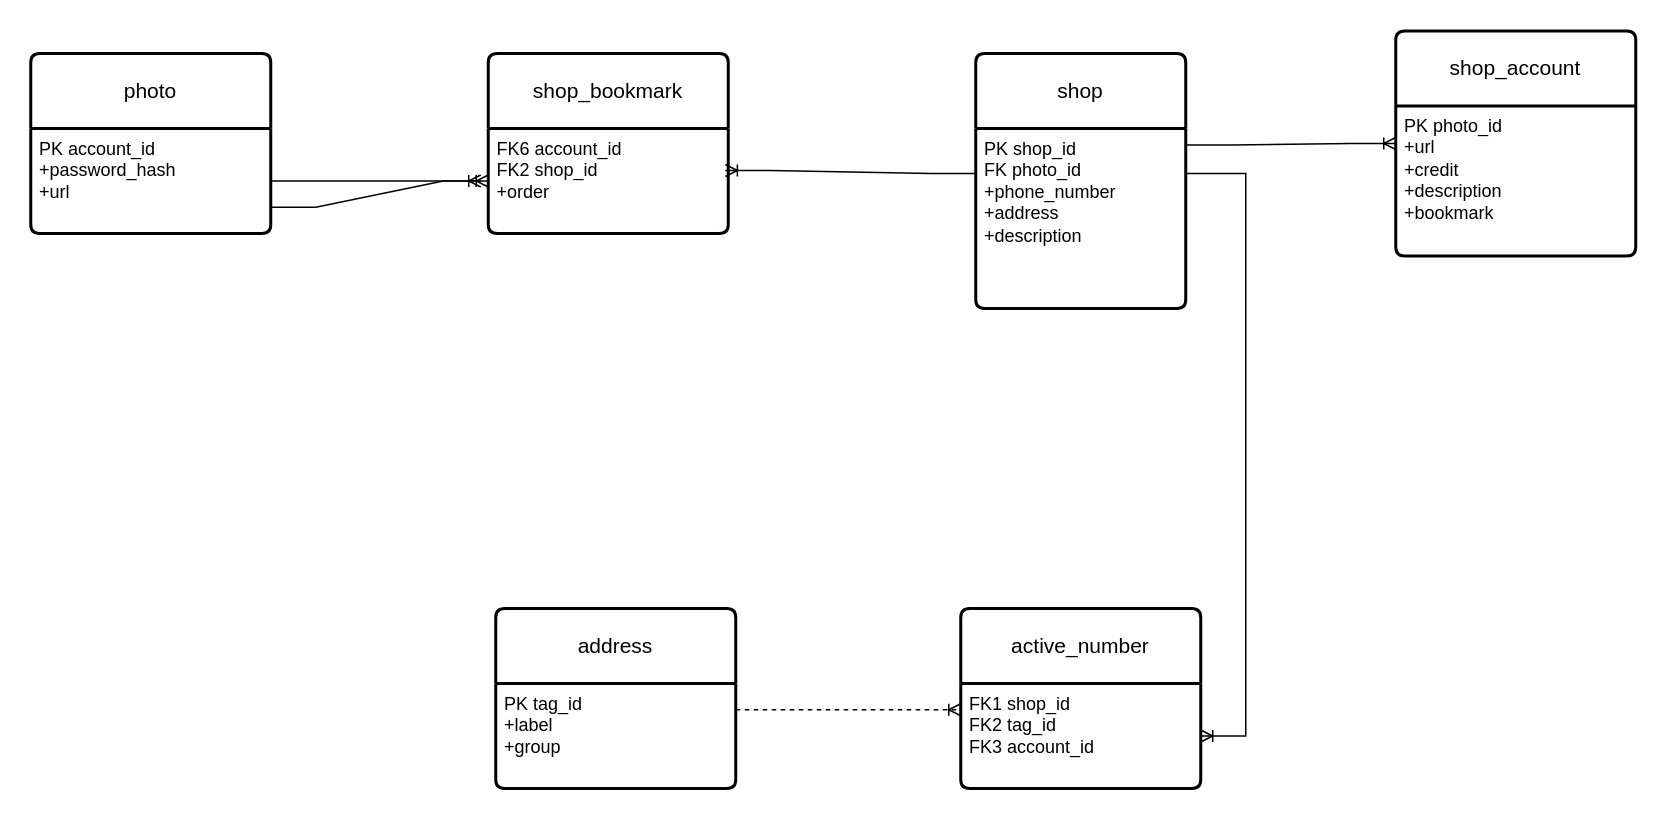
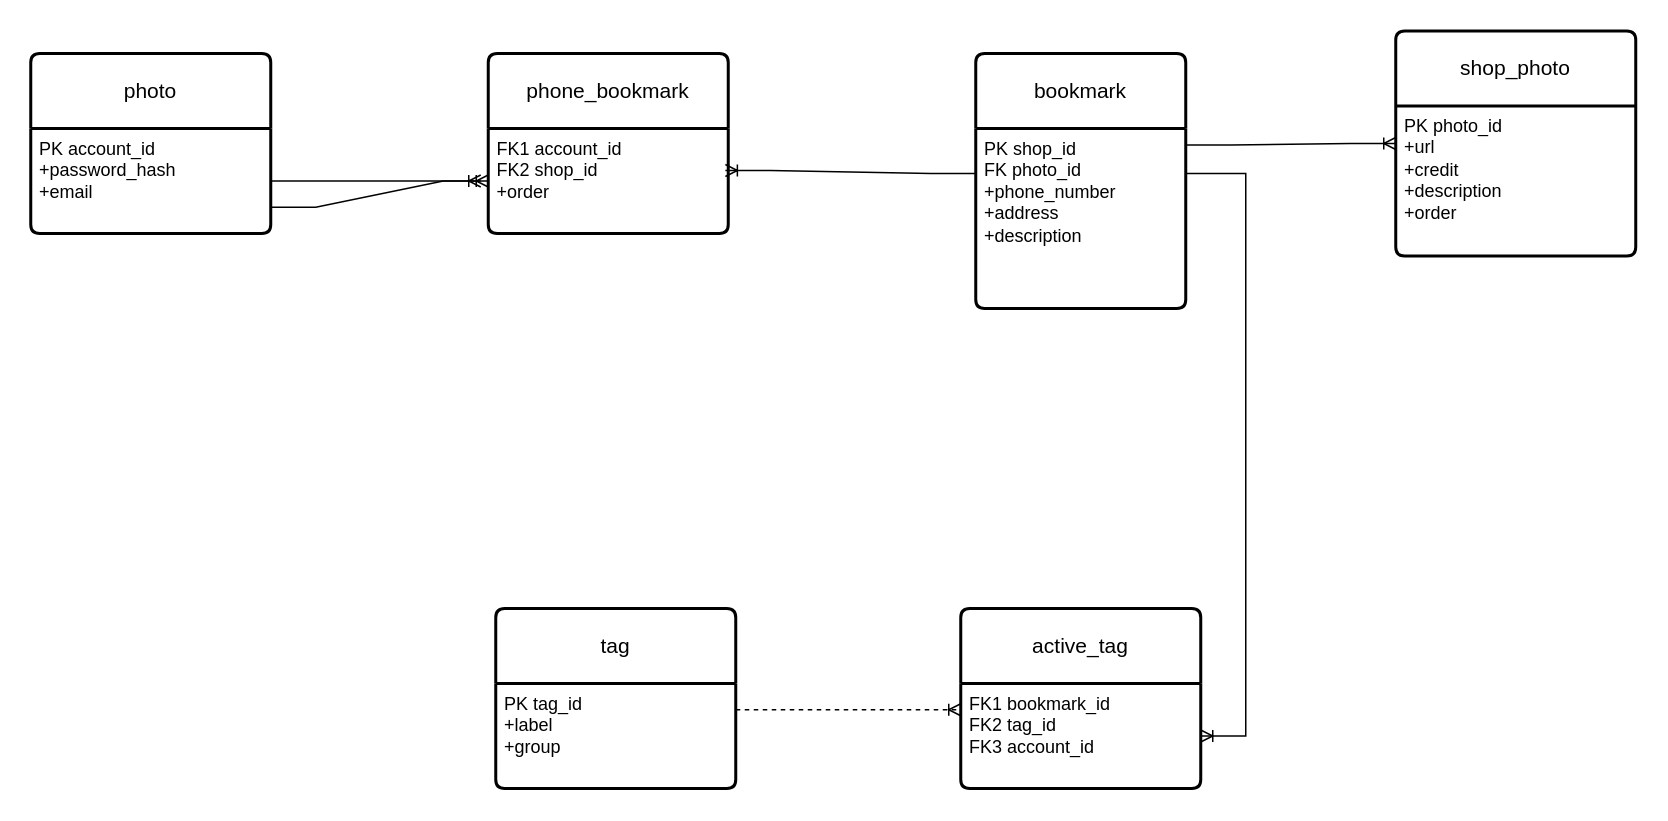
  <mxCell id="0" />
  <mxCell id="1" parent="0" />
  <mxCell id="2" value="photo" style="swimlane;childLayout=stackLayout;horizontal=1;startSize=50;horizontalStack=0;rounded=1;fontSize=14;fontStyle=0;strokeWidth=2;resizeParent=0;resizeLast=1;shadow=0;dashed=0;align=center;arcSize=4;whiteSpace=wrap;html=1;" parent="1" vertex="1"><mxGeometry x="20" y="35" width="160" height="120" as="geometry" /></mxCell>
- <mxCell id="3" value="PK account_id&lt;br&gt;+password_hash&lt;br&gt;+url" style="align=left;strokeColor=none;fillColor=none;spacingLeft=4;fontSize=12;verticalAlign=top;resizable=0;rotatable=0;part=1;html=1;" parent="2" vertex="1"><mxGeometry y="50" width="160" height="70" as="geometry" /></mxCell>
- <mxCell id="4" value="shop" style="swimlane;childLayout=stackLayout;horizontal=1;startSize=50;horizontalStack=0;rounded=1;fontSize=14;fontStyle=0;strokeWidth=2;resizeParent=0;resizeLast=1;shadow=0;dashed=0;align=center;arcSize=4;whiteSpace=wrap;html=1;direction=east;" parent="1" vertex="1"><mxGeometry x="650" y="35" width="140" height="170" as="geometry" /></mxCell>
+ <mxCell id="3" value="PK account_id&lt;br&gt;+password_hash&lt;br&gt;+email" style="align=left;strokeColor=none;fillColor=none;spacingLeft=4;fontSize=12;verticalAlign=top;resizable=0;rotatable=0;part=1;html=1;" parent="2" vertex="1"><mxGeometry y="50" width="160" height="70" as="geometry" /></mxCell>
+ <mxCell id="4" value="bookmark" style="swimlane;childLayout=stackLayout;horizontal=1;startSize=50;horizontalStack=0;rounded=1;fontSize=14;fontStyle=0;strokeWidth=2;resizeParent=0;resizeLast=1;shadow=0;dashed=0;align=center;arcSize=4;whiteSpace=wrap;html=1;direction=east;" parent="1" vertex="1"><mxGeometry x="650" y="35" width="140" height="170" as="geometry" /></mxCell>
  <mxCell id="5" value="PK shop_id&lt;br&gt;FK photo_id&lt;br&gt;+phone_number&lt;br&gt;+address&lt;br&gt;+description" style="align=left;strokeColor=none;fillColor=none;spacingLeft=4;fontSize=12;verticalAlign=top;resizable=0;rotatable=0;part=1;html=1;" parent="4" vertex="1"><mxGeometry y="50" width="140" height="120" as="geometry" /></mxCell>
- <mxCell id="6" value="shop_bookmark" style="swimlane;childLayout=stackLayout;horizontal=1;startSize=50;horizontalStack=0;rounded=1;fontSize=14;fontStyle=0;strokeWidth=2;resizeParent=0;resizeLast=1;shadow=0;dashed=0;align=center;arcSize=4;whiteSpace=wrap;html=1;" parent="1" vertex="1"><mxGeometry x="325" y="35" width="160" height="120" as="geometry" /></mxCell>
- <mxCell id="7" value="FK6 account_id&lt;br&gt;FK2 shop_id&lt;br&gt;+order" style="align=left;strokeColor=none;fillColor=none;spacingLeft=4;fontSize=12;verticalAlign=top;resizable=0;rotatable=0;part=1;html=1;" parent="6" vertex="1"><mxGeometry y="50" width="160" height="70" as="geometry" /></mxCell>
+ <mxCell id="6" value="phone_bookmark" style="swimlane;childLayout=stackLayout;horizontal=1;startSize=50;horizontalStack=0;rounded=1;fontSize=14;fontStyle=0;strokeWidth=2;resizeParent=0;resizeLast=1;shadow=0;dashed=0;align=center;arcSize=4;whiteSpace=wrap;html=1;" parent="1" vertex="1"><mxGeometry x="325" y="35" width="160" height="120" as="geometry" /></mxCell>
+ <mxCell id="7" value="FK1 account_id&lt;br&gt;FK2 shop_id&lt;br&gt;+order" style="align=left;strokeColor=none;fillColor=none;spacingLeft=4;fontSize=12;verticalAlign=top;resizable=0;rotatable=0;part=1;html=1;" parent="6" vertex="1"><mxGeometry y="50" width="160" height="70" as="geometry" /></mxCell>
  <mxCell id="8" value="" style="edgeStyle=entityRelationEdgeStyle;fontSize=12;html=1;endArrow=ERoneToMany;rounded=0;" parent="1" edge="1"><mxGeometry width="100" height="100" relative="1" as="geometry"><mxPoint x="180" y="120" as="sourcePoint" /><mxPoint x="320" y="120" as="targetPoint" /></mxGeometry></mxCell>
  <mxCell id="9" value="" style="edgeStyle=entityRelationEdgeStyle;fontSize=12;html=1;endArrow=ERoneToMany;rounded=0;exitX=0;exitY=0.25;exitDx=0;exitDy=0;entryX=0.988;entryY=0.4;entryDx=0;entryDy=0;entryPerimeter=0;" parent="1" source="5" target="7" edge="1"><mxGeometry width="100" height="100" relative="1" as="geometry"><mxPoint x="630" y="215" as="sourcePoint" /><mxPoint x="520" y="155" as="targetPoint" /></mxGeometry></mxCell>
- <mxCell id="10" value="address" style="swimlane;childLayout=stackLayout;horizontal=1;startSize=50;horizontalStack=0;rounded=1;fontSize=14;fontStyle=0;strokeWidth=2;resizeParent=0;resizeLast=1;shadow=0;dashed=0;align=center;arcSize=4;whiteSpace=wrap;html=1;" parent="1" vertex="1"><mxGeometry x="330" y="405" width="160" height="120" as="geometry" /></mxCell>
+ <mxCell id="10" value="tag" style="swimlane;childLayout=stackLayout;horizontal=1;startSize=50;horizontalStack=0;rounded=1;fontSize=14;fontStyle=0;strokeWidth=2;resizeParent=0;resizeLast=1;shadow=0;dashed=0;align=center;arcSize=4;whiteSpace=wrap;html=1;" parent="1" vertex="1"><mxGeometry x="330" y="405" width="160" height="120" as="geometry" /></mxCell>
  <mxCell id="11" value="PK tag_id&lt;br&gt;+label&lt;br&gt;+group" style="align=left;strokeColor=none;fillColor=none;spacingLeft=4;fontSize=12;verticalAlign=top;resizable=0;rotatable=0;part=1;html=1;" parent="10" vertex="1"><mxGeometry y="50" width="160" height="70" as="geometry" /></mxCell>
- <mxCell id="12" value="active_number" style="swimlane;childLayout=stackLayout;horizontal=1;startSize=50;horizontalStack=0;rounded=1;fontSize=14;fontStyle=0;strokeWidth=2;resizeParent=0;resizeLast=1;shadow=0;dashed=0;align=center;arcSize=4;whiteSpace=wrap;html=1;" parent="1" vertex="1"><mxGeometry x="640" y="405" width="160" height="120" as="geometry" /></mxCell>
- <mxCell id="13" value="FK1 shop_id&lt;br&gt;FK2 tag_id&lt;br&gt;FK3 account_id" style="align=left;strokeColor=none;fillColor=none;spacingLeft=4;fontSize=12;verticalAlign=top;resizable=0;rotatable=0;part=1;html=1;" parent="12" vertex="1"><mxGeometry y="50" width="160" height="70" as="geometry" /></mxCell>
+ <mxCell id="12" value="active_tag" style="swimlane;childLayout=stackLayout;horizontal=1;startSize=50;horizontalStack=0;rounded=1;fontSize=14;fontStyle=0;strokeWidth=2;resizeParent=0;resizeLast=1;shadow=0;dashed=0;align=center;arcSize=4;whiteSpace=wrap;html=1;" parent="1" vertex="1"><mxGeometry x="640" y="405" width="160" height="120" as="geometry" /></mxCell>
+ <mxCell id="13" value="FK1 bookmark_id&lt;br&gt;FK2 tag_id&lt;br&gt;FK3 account_id" style="align=left;strokeColor=none;fillColor=none;spacingLeft=4;fontSize=12;verticalAlign=top;resizable=0;rotatable=0;part=1;html=1;" parent="12" vertex="1"><mxGeometry y="50" width="160" height="70" as="geometry" /></mxCell>
  <mxCell id="14" value="" style="edgeStyle=entityRelationEdgeStyle;fontSize=12;html=1;endArrow=ERoneToMany;rounded=0;exitX=1;exitY=0.25;exitDx=0;exitDy=0;" parent="1" source="5" target="13" edge="1"><mxGeometry width="100" height="100" relative="1" as="geometry"><mxPoint x="700" y="275" as="sourcePoint" /><mxPoint x="810" y="215" as="targetPoint" /></mxGeometry></mxCell>
  <mxCell id="15" value="" style="edgeStyle=entityRelationEdgeStyle;fontSize=12;html=1;endArrow=ERoneToMany;rounded=0;entryX=0;entryY=0.25;entryDx=0;entryDy=0;exitX=1;exitY=0.25;exitDx=0;exitDy=0;dashed=1;" parent="1" source="11" target="13" edge="1"><mxGeometry width="100" height="100" relative="1" as="geometry"><mxPoint x="190" y="195" as="sourcePoint" /><mxPoint x="290" y="95" as="targetPoint" /></mxGeometry></mxCell>
- <mxCell id="16" value="shop_account" style="swimlane;childLayout=stackLayout;horizontal=1;startSize=50;horizontalStack=0;rounded=1;fontSize=14;fontStyle=0;strokeWidth=2;resizeParent=0;resizeLast=1;shadow=0;dashed=0;align=center;arcSize=4;whiteSpace=wrap;html=1;" parent="1" vertex="1"><mxGeometry x="930" y="20" width="160" height="150" as="geometry" /></mxCell>
- <mxCell id="17" value="PK photo_id&lt;br&gt;+url&lt;br&gt;+credit&lt;br&gt;+description&lt;br&gt;+bookmark" style="align=left;strokeColor=none;fillColor=none;spacingLeft=4;fontSize=12;verticalAlign=top;resizable=0;rotatable=0;part=1;html=1;" parent="16" vertex="1"><mxGeometry y="50" width="160" height="100" as="geometry" /></mxCell>
+ <mxCell id="16" value="shop_photo" style="swimlane;childLayout=stackLayout;horizontal=1;startSize=50;horizontalStack=0;rounded=1;fontSize=14;fontStyle=0;strokeWidth=2;resizeParent=0;resizeLast=1;shadow=0;dashed=0;align=center;arcSize=4;whiteSpace=wrap;html=1;" parent="1" vertex="1"><mxGeometry x="930" y="20" width="160" height="150" as="geometry" /></mxCell>
+ <mxCell id="17" value="PK photo_id&lt;br&gt;+url&lt;br&gt;+credit&lt;br&gt;+description&lt;br&gt;+order" style="align=left;strokeColor=none;fillColor=none;spacingLeft=4;fontSize=12;verticalAlign=top;resizable=0;rotatable=0;part=1;html=1;" parent="16" vertex="1"><mxGeometry y="50" width="160" height="100" as="geometry" /></mxCell>
  <mxCell id="18" value="" style="edgeStyle=entityRelationEdgeStyle;fontSize=12;html=1;endArrow=ERoneToMany;rounded=0;exitX=1;exitY=0.092;exitDx=0;exitDy=0;entryX=0;entryY=0.25;entryDx=0;entryDy=0;exitPerimeter=0;" parent="1" source="5" target="17" edge="1"><mxGeometry width="100" height="100" relative="1" as="geometry"><mxPoint x="600" y="235" as="sourcePoint" /><mxPoint x="910" y="265" as="targetPoint" /></mxGeometry></mxCell>
  <mxCell id="19" value="" style="edgeStyle=entityRelationEdgeStyle;fontSize=12;html=1;endArrow=ERoneToMany;rounded=0;exitX=1;exitY=0.75;exitDx=0;exitDy=0;" edge="1" parent="1" source="3" target="7"><mxGeometry width="100" height="100" relative="1" as="geometry"><mxPoint x="410" y="415" as="sourcePoint" /><mxPoint x="510" y="315" as="targetPoint" /></mxGeometry></mxCell>
